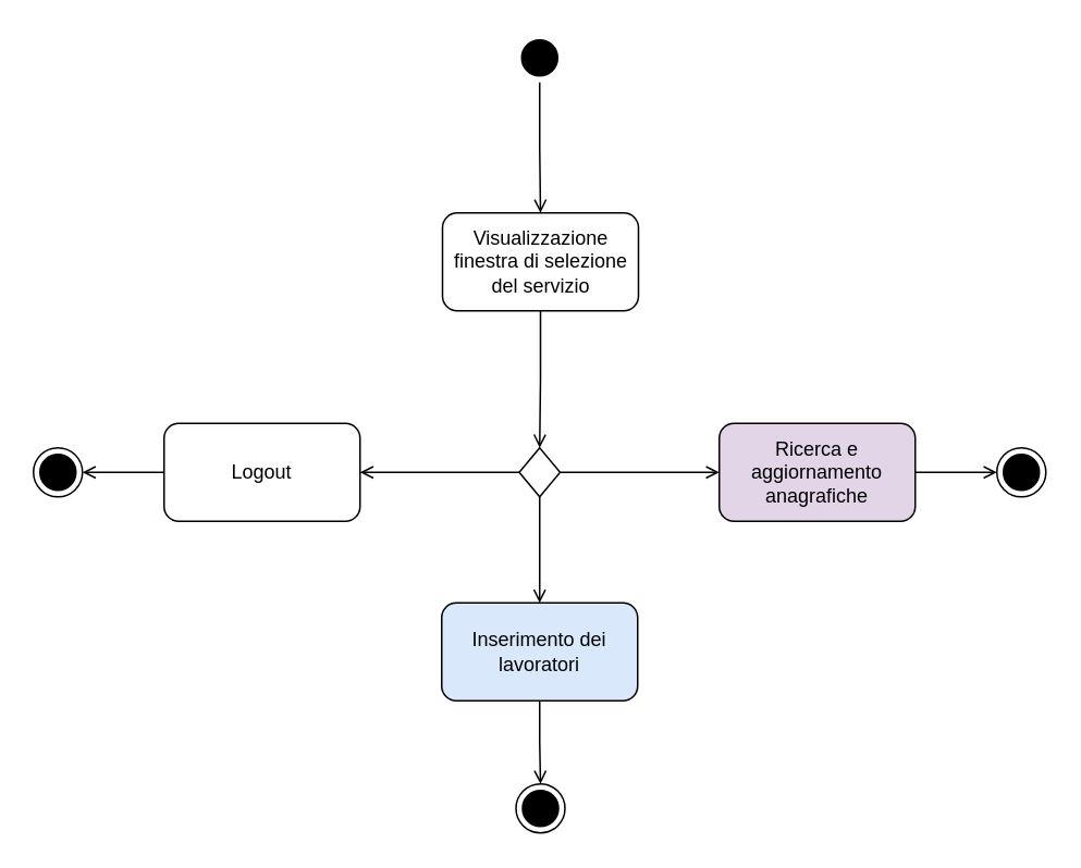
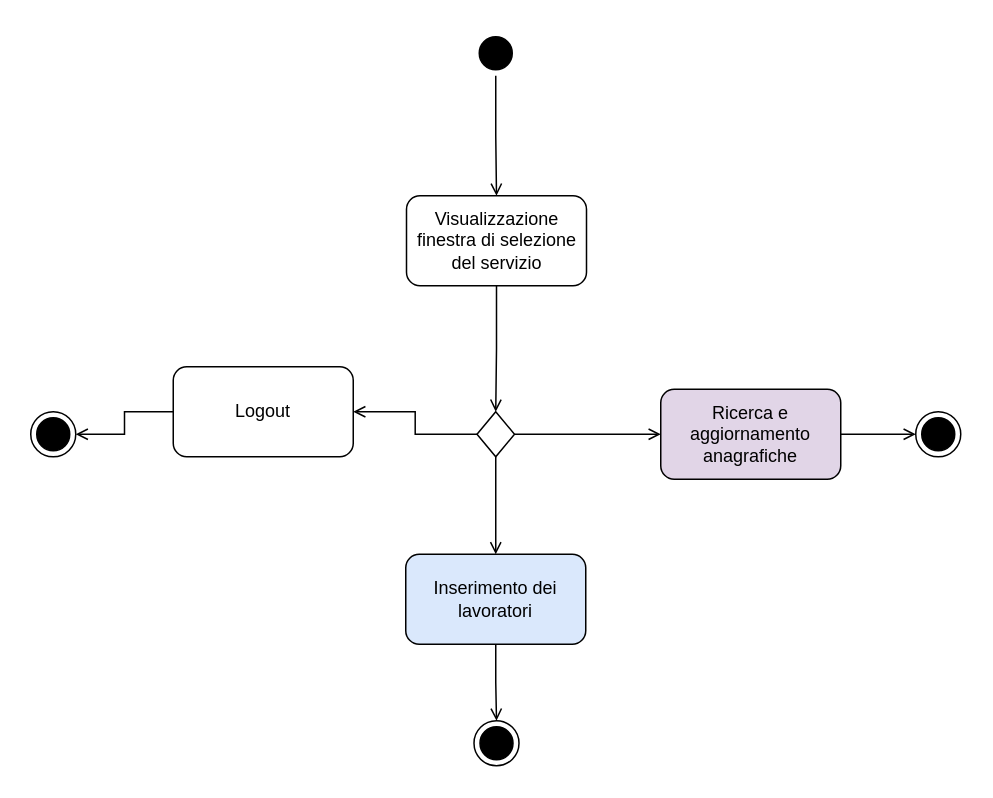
  <mxCell id="0" />
  <mxCell id="1" parent="0" />
  <mxCell id="2" style="edgeStyle=orthogonalEdgeStyle;rounded=0;orthogonalLoop=1;jettySize=auto;html=1;entryX=0.5;entryY=0;entryDx=0;entryDy=0;endArrow=open;endFill=0;" parent="1" source="3" target="12" edge="1"><mxGeometry relative="1" as="geometry" /></mxCell>
  <mxCell id="3" value="" style="ellipse;html=1;shape=startState;fillColor=#000000;strokeColor=#000000;strokeWidth=1;rounded=0;" parent="1" vertex="1"><mxGeometry x="315" width="30" height="30" as="geometry" y="20" /></mxCell>
  <mxCell id="4" value="" style="ellipse;html=1;shape=endState;fillColor=#000000;strokeColor=#000000;rounded=0;" parent="1" vertex="1"><mxGeometry x="315.5" y="480" width="30" height="30" as="geometry" /></mxCell>
  <mxCell id="5" value="" style="rounded=0;orthogonalLoop=1;jettySize=auto;html=1;strokeColor=default;endArrow=open;endFill=0;" parent="1" source="8" target="10" edge="1"><mxGeometry relative="1" as="geometry"><mxPoint x="355.5" y="314" as="sourcePoint" /></mxGeometry></mxCell>
  <mxCell id="6" style="edgeStyle=orthogonalEdgeStyle;rounded=0;orthogonalLoop=1;jettySize=auto;html=1;endArrow=open;endFill=0;" edge="1" parent="1" source="8" target="14"><mxGeometry relative="1" as="geometry"><mxPoint x="210" y="289" as="targetPoint" /></mxGeometry></mxCell>
  <mxCell id="7" style="edgeStyle=orthogonalEdgeStyle;rounded=0;orthogonalLoop=1;jettySize=auto;html=1;endArrow=open;endFill=0;" edge="1" parent="1" source="8" target="17"><mxGeometry relative="1" as="geometry"><mxPoint x="440" y="289" as="targetPoint" /></mxGeometry></mxCell>
  <mxCell id="8" value="" style="rhombus;whiteSpace=wrap;html=1;strokeWidth=1;rounded=0;" parent="1" vertex="1"><mxGeometry x="317.5" y="274" width="25" height="30" as="geometry" /></mxCell>
  <mxCell id="9" value="" style="edgeStyle=orthogonalEdgeStyle;rounded=0;orthogonalLoop=1;jettySize=auto;html=1;strokeColor=default;entryX=0.5;entryY=0;entryDx=0;entryDy=0;endArrow=open;endFill=0;" parent="1" source="10" target="4" edge="1"><mxGeometry relative="1" as="geometry"><mxPoint x="330" y="504" as="targetPoint" /></mxGeometry></mxCell>
  <mxCell id="10" value="Inserimento dei lavoratori" style="rounded=1;whiteSpace=wrap;html=1;strokeWidth=1;fillColor=#dae8fc;" parent="1" vertex="1"><mxGeometry x="270" y="369" width="120" height="60" as="geometry" /></mxCell>
  <mxCell id="11" style="edgeStyle=orthogonalEdgeStyle;rounded=0;orthogonalLoop=1;jettySize=auto;html=1;entryX=0.5;entryY=0;entryDx=0;entryDy=0;endArrow=open;endFill=0;" parent="1" source="12" target="8" edge="1"><mxGeometry relative="1" as="geometry" /></mxCell>
  <mxCell id="12" value="Visualizzazione finestra di selezione del servizio" style="rounded=1;whiteSpace=wrap;html=1;strokeWidth=1;" parent="1" vertex="1"><mxGeometry x="270.5" y="130" width="120" height="60" as="geometry" /></mxCell>
  <mxCell id="13" style="edgeStyle=orthogonalEdgeStyle;rounded=0;orthogonalLoop=1;jettySize=auto;html=1;endArrow=open;endFill=0;" edge="1" parent="1" source="14" target="15"><mxGeometry relative="1" as="geometry"><mxPoint x="40" y="289" as="targetPoint" /></mxGeometry></mxCell>
- <mxCell id="14" value="Logout" style="rounded=1;whiteSpace=wrap;html=1;" vertex="1" parent="1"><mxGeometry x="100" y="259" width="120" height="60" as="geometry" /></mxCell>
+ <mxCell id="14" value="Logout" style="rounded=1;whiteSpace=wrap;html=1;" vertex="1" parent="1"><mxGeometry x="115" y="244" width="120" height="60" as="geometry" /></mxCell>
  <mxCell id="15" value="" style="ellipse;html=1;shape=endState;fillColor=#000000;strokeColor=#000000;" vertex="1" parent="1"><mxGeometry x="20" y="274" width="30" height="30" as="geometry" /></mxCell>
  <mxCell id="16" style="edgeStyle=orthogonalEdgeStyle;rounded=0;orthogonalLoop=1;jettySize=auto;html=1;endArrow=open;endFill=0;" edge="1" parent="1" source="17" target="18"><mxGeometry relative="1" as="geometry"><mxPoint x="600" y="289" as="targetPoint" /></mxGeometry></mxCell>
  <mxCell id="17" value="Ricerca e aggiornamento anagrafiche" style="rounded=1;whiteSpace=wrap;html=1;strokeColor=#000000;fillColor=#e1d5e7;" vertex="1" parent="1"><mxGeometry x="440" y="259" width="120" height="60" as="geometry" /></mxCell>
  <mxCell id="18" value="" style="ellipse;html=1;shape=endState;fillColor=#000000;strokeColor=#000000;" vertex="1" parent="1"><mxGeometry x="610" y="274" width="30" height="30" as="geometry" /></mxCell>
